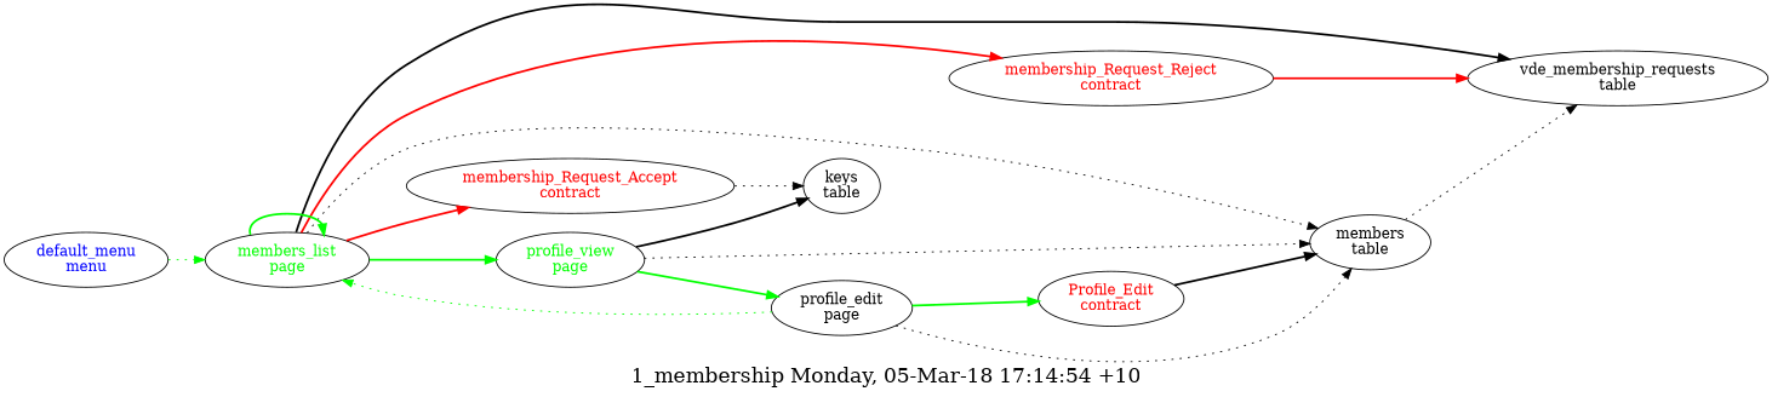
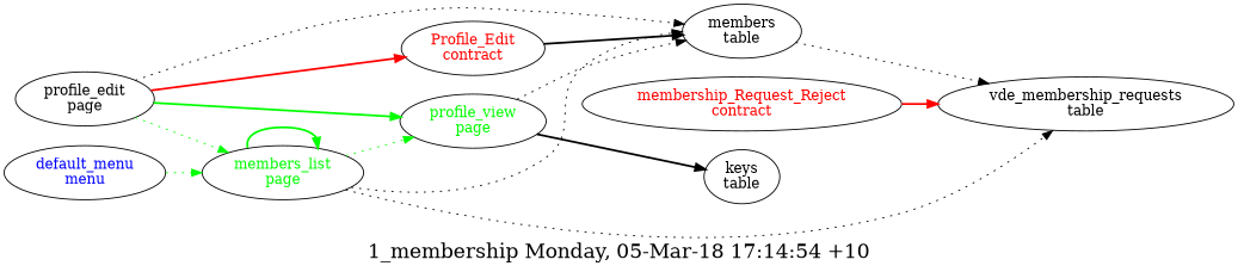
  digraph {
    fontsize=20.0
    label="1_membership Monday, 05-Mar-18 17:14:54 +10"
    rankdir=LR
    edge [style=bold]
    "Profile_Edit\ncontract" [fontcolor=red group=contracts]
    "members\ntable"
    "vde_membership_requests\ntable"
-   "membership_Request_Accept\ncontract" [fontcolor=red group=contracts]
    "keys\ntable"
    "membership_Request_Reject\ncontract" [fontcolor=red group=contracts]
    "default_menu\nmenu" [fontcolor=blue group=menus]
    "members_list\npage" [fontcolor=green group=pages]
    "profile_view\npage" [fontcolor=green group=pages]
    "profile_edit\npage" [fontcolor=black group=pages]
    "Profile_Edit\ncontract" -> "members\ntable"
    "members\ntable" -> "vde_membership_requests\ntable" [style=dotted]
-   "membership_Request_Accept\ncontract" -> "keys\ntable" [style=dotted]
    "membership_Request_Reject\ncontract" -> "vde_membership_requests\ntable" [color=red]
    "default_menu\nmenu" -> "members_list\npage" [color=green style=dotted]
    "members_list\npage" -> "members\ntable" [style=dotted]
-   "members_list\npage" -> "vde_membership_requests\ntable"
-   "members_list\npage" -> "membership_Request_Accept\ncontract" [color=red]
-   "members_list\npage" -> "membership_Request_Reject\ncontract" [color=red]
+   "members_list\npage" -> "vde_membership_requests\ntable" [style=dotted]
    "members_list\npage" -> "members_list\npage" [color=green]
-   "members_list\npage" -> "profile_view\npage" [color=green]
+   "members_list\npage" -> "profile_view\npage" [color=green style=dotted]
    "profile_view\npage" -> "members\ntable" [style=dotted]
    "profile_view\npage" -> "keys\ntable"
-   "profile_view\npage" -> "profile_edit\npage" [color=green]
-   "profile_edit\npage" -> "Profile_Edit\ncontract" [color=green]
+   "profile_edit\npage" -> "profile_view\npage" [color=green]
+   "profile_edit\npage" -> "Profile_Edit\ncontract" [color=red]
    "profile_edit\npage" -> "members\ntable" [style=dotted]
    "profile_edit\npage" -> "members_list\npage" [color=green style=dotted]
  }
